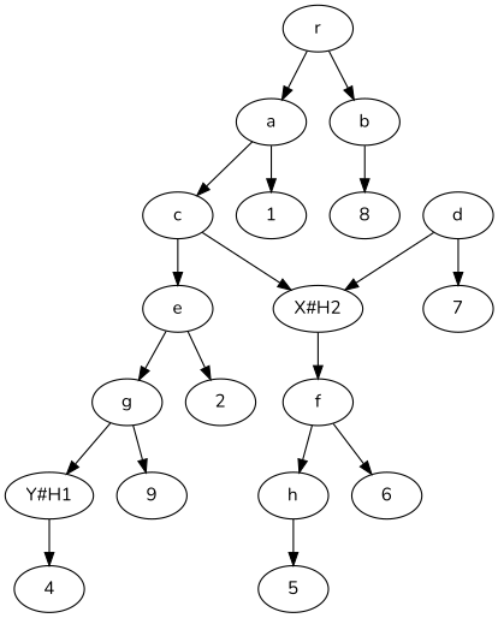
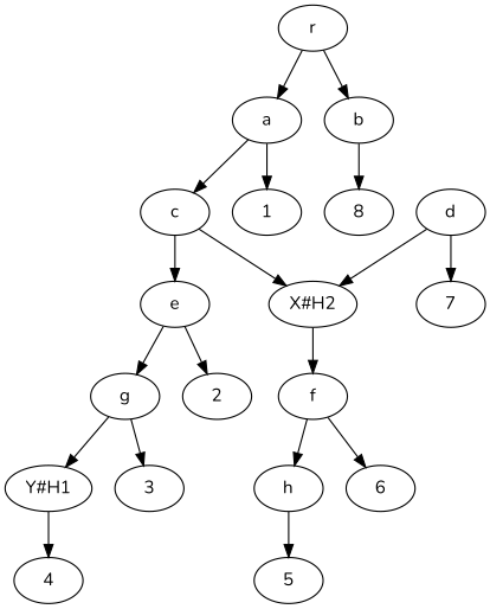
  digraph {
    fontname=Nunito
    node [fontname=Nunito]
    edge [fontname=Nunito]
    r
    a
    b
    c
    1
    8
    e
    "X#H2"
    g
    2
    f
    "Y#H1"
-   3 [label=9]
+   3
    4
    h
    6
    5
    d
    7
    r -> a
    r -> b
    a -> c
    a -> 1
    b -> 8
    c -> e
    c -> "X#H2"
    e -> g
    e -> 2
    "X#H2" -> f
    g -> "Y#H1"
    g -> 3
    f -> h
    f -> 6
    "Y#H1" -> 4
    h -> 5
    d -> "X#H2"
    d -> 7
  }
